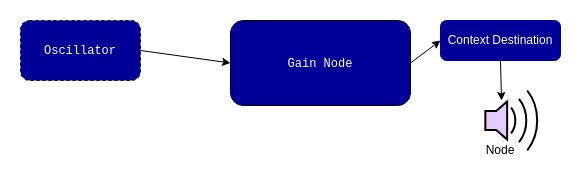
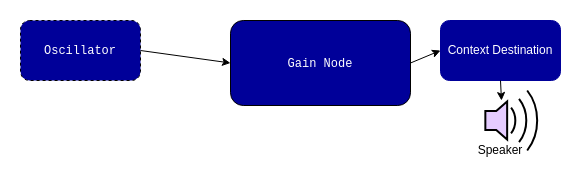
  <mxCell id="0" />
  <mxCell id="1" parent="0" />
  <mxCell id="2" value="&lt;div style=&quot;font-family: Menlo, Monaco, &amp;quot;Courier New&amp;quot;, monospace; line-height: 18px; white-space: pre;&quot;&gt;&lt;font color=&quot;#ffffff&quot;&gt;&lt;span style=&quot;background-color: rgb(0, 0, 153);&quot;&gt;Oscillator&lt;/span&gt;&lt;/font&gt;&lt;/div&gt;" style="rounded=1;whiteSpace=wrap;html=1;fillColor=#000099;dashed=1;" parent="1" vertex="1"><mxGeometry x="20" y="20" width="120" height="60" as="geometry" /></mxCell>
- <mxCell id="3" value="&lt;span style=&quot;background-color: rgb(0, 0, 153);&quot;&gt;&lt;font color=&quot;#ffffff&quot;&gt;Context Destination&lt;/font&gt;&lt;/span&gt;" style="rounded=1;whiteSpace=wrap;html=1;fillColor=#000099;strokeColor=#000099;" parent="1" vertex="1"><mxGeometry x="440" y="20" width="120" height="40" as="geometry" /></mxCell>
+ <mxCell id="3" value="&lt;span style=&quot;background-color: rgb(0, 0, 153);&quot;&gt;&lt;font color=&quot;#ffffff&quot;&gt;Context Destination&lt;/font&gt;&lt;/span&gt;" style="rounded=1;whiteSpace=wrap;html=1;fillColor=#000099;strokeColor=#000099;" parent="1" vertex="1"><mxGeometry x="440" y="20" width="120" height="60" as="geometry" /></mxCell>
  <mxCell id="4" value="" style="html=1;verticalLabelPosition=bottom;align=center;labelBackgroundColor=#ffffff;verticalAlign=top;strokeWidth=2;strokeColor=#000000;shadow=0;dashed=0;shape=mxgraph.ios7.icons.volume_2;pointerEvents=1;fillColor=#E5CCFF;" parent="1" vertex="1"><mxGeometry x="484.85" y="90" width="55.15" height="60" as="geometry" /></mxCell>
  <mxCell id="5" value="" style="endArrow=classic;html=1;rounded=0;exitX=0.5;exitY=1;exitDx=0;exitDy=0;" parent="1" source="3" edge="1"><mxGeometry width="50" height="50" relative="1" as="geometry"><mxPoint x="500" y="90" as="sourcePoint" /><mxPoint x="501" y="100" as="targetPoint" /></mxGeometry></mxCell>
- <mxCell id="6" value="Node" style="text;html=1;align=center;verticalAlign=middle;whiteSpace=wrap;rounded=0;" parent="1" vertex="1"><mxGeometry x="470" y="140" width="60" height="20" as="geometry" /></mxCell>
+ <mxCell id="6" value="Speaker" style="text;html=1;align=center;verticalAlign=middle;whiteSpace=wrap;rounded=0;" parent="1" vertex="1"><mxGeometry x="470" y="140" width="60" height="20" as="geometry" /></mxCell>
  <mxCell id="7" value="&lt;div style=&quot;font-family: Menlo, Monaco, &amp;quot;Courier New&amp;quot;, monospace; line-height: 18px; white-space: pre;&quot;&gt;&lt;font color=&quot;#ffffff&quot;&gt;&lt;span style=&quot;background-color: rgb(0, 0, 153);&quot;&gt;Gain Node&lt;/span&gt;&lt;/font&gt;&lt;/div&gt;" style="rounded=1;whiteSpace=wrap;html=1;fillColor=#000099;" vertex="1" parent="1"><mxGeometry x="230" y="20" width="180" height="85" as="geometry" /></mxCell>
  <mxCell id="8" value="" style="endArrow=classic;html=1;rounded=0;exitX=1;exitY=0.5;exitDx=0;exitDy=0;entryX=0;entryY=0.5;entryDx=0;entryDy=0;" edge="1" parent="1" source="2" target="7"><mxGeometry width="50" height="50" relative="1" as="geometry"><mxPoint x="400" y="650" as="sourcePoint" /><mxPoint x="450" y="600" as="targetPoint" /></mxGeometry></mxCell>
  <mxCell id="9" value="" style="endArrow=classic;html=1;rounded=0;exitX=1;exitY=0.5;exitDx=0;exitDy=0;entryX=0;entryY=0.5;entryDx=0;entryDy=0;" edge="1" parent="1" source="7" target="3"><mxGeometry width="50" height="50" relative="1" as="geometry"><mxPoint x="400" y="650" as="sourcePoint" /><mxPoint x="450" y="600" as="targetPoint" /></mxGeometry></mxCell>
